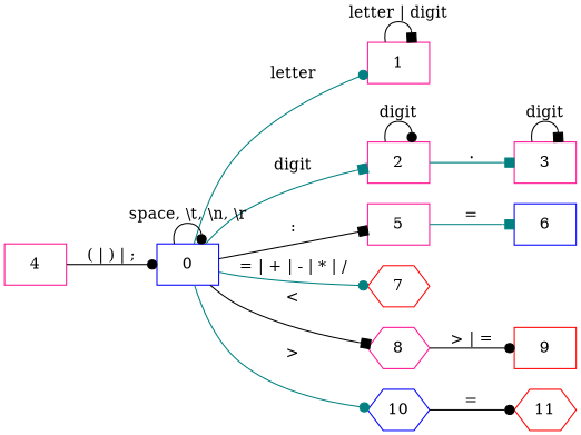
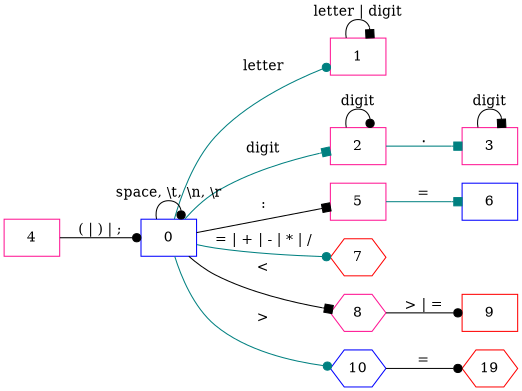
  digraph {
    rankdir=LR
    node [color=deeppink shape=box]
    edge [arrowhead=dot color=black]
    1
    2
    3
    0 [color=blue]
    4
    6 [color=blue]
    5
    7 [color=red shape=hexagon]
    8 [shape=hexagon]
    9 [color=red]
    10 [color=blue shape=hexagon]
-   11 [color=red shape=hexagon]
+   11 [color=red shape=hexagon label=19]
    1 -> 1 [arrowhead=box label="letter | digit"]
    2 -> 2 [label=digit]
    2 -> 3 [arrowhead=box color=teal label="."]
    3 -> 3 [arrowhead=box label=digit]
    0 -> 1 [color=teal label=letter]
    0 -> 2 [arrowhead=box color=teal label=digit]
    0 -> 0 [label="space, \\t, \\n, \\r"]
    0 -> 5 [arrowhead=box label=":"]
    0 -> 7 [color=teal label="= | + | - | * | /"]
    0 -> 8 [arrowhead=box label="<"]
    0 -> 10 [color=teal label=">"]
    4 -> 0 [label="( | ) | ;"]
    5 -> 6 [arrowhead=box color=teal label="="]
    8 -> 9 [label="> | ="]
    10 -> 11 [label="="]
  }
